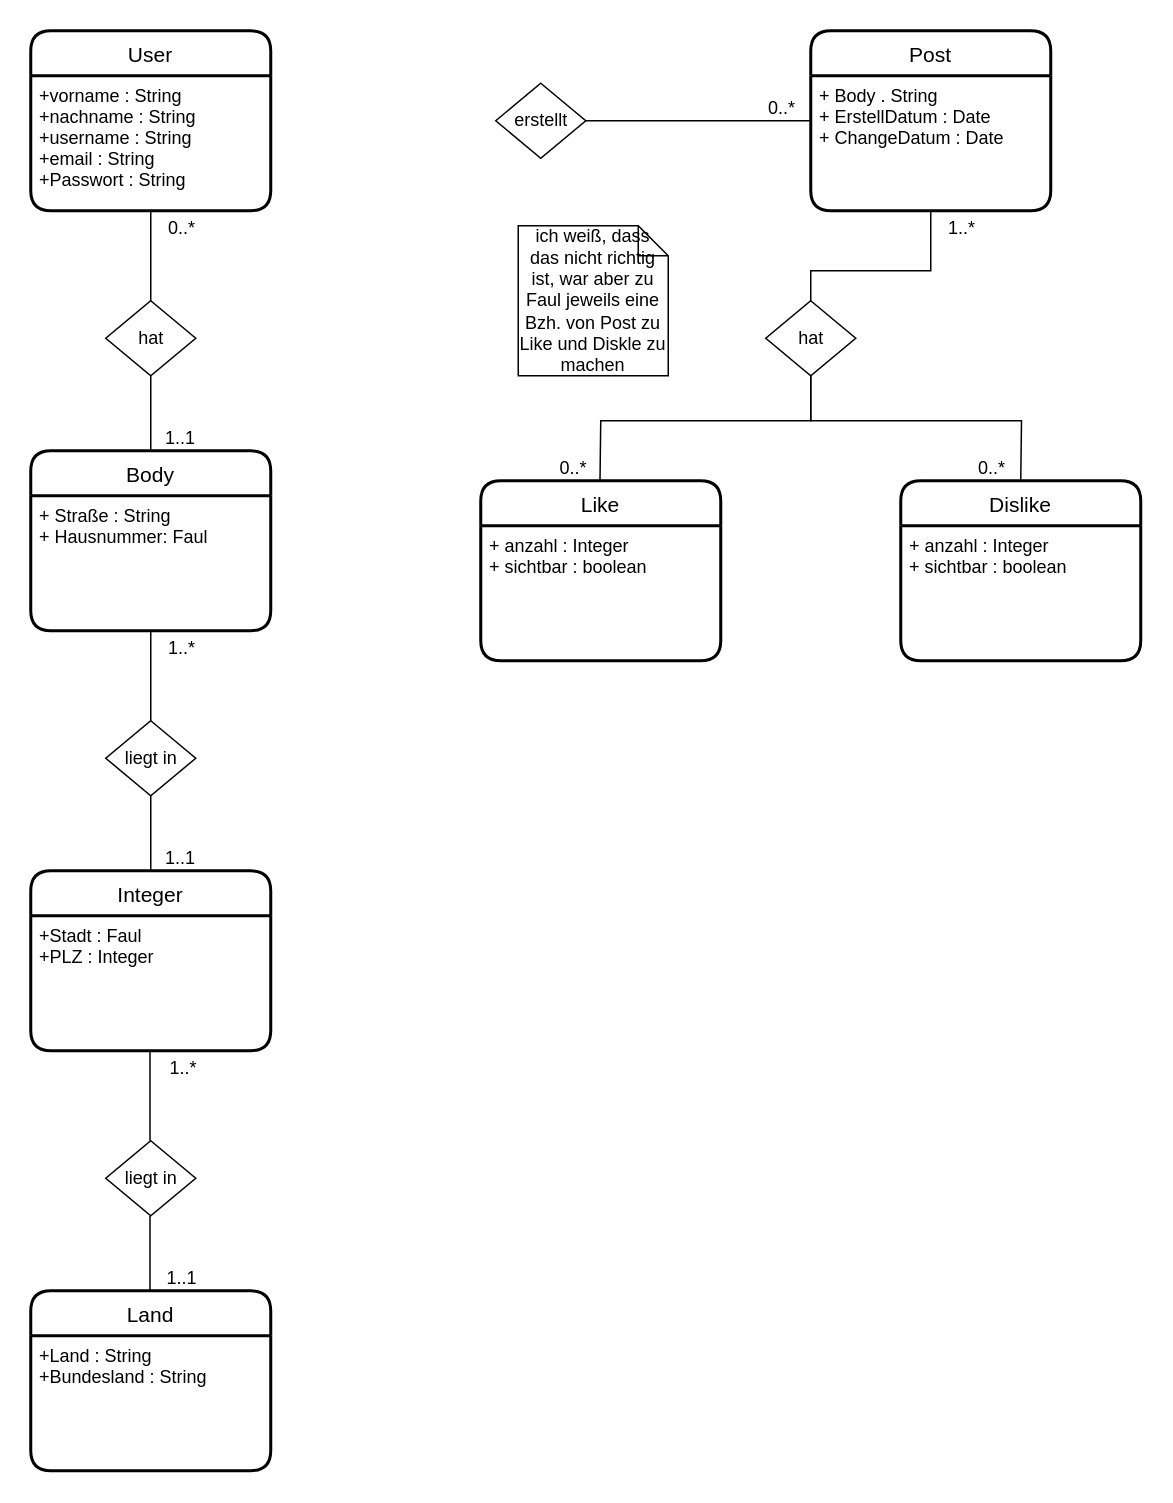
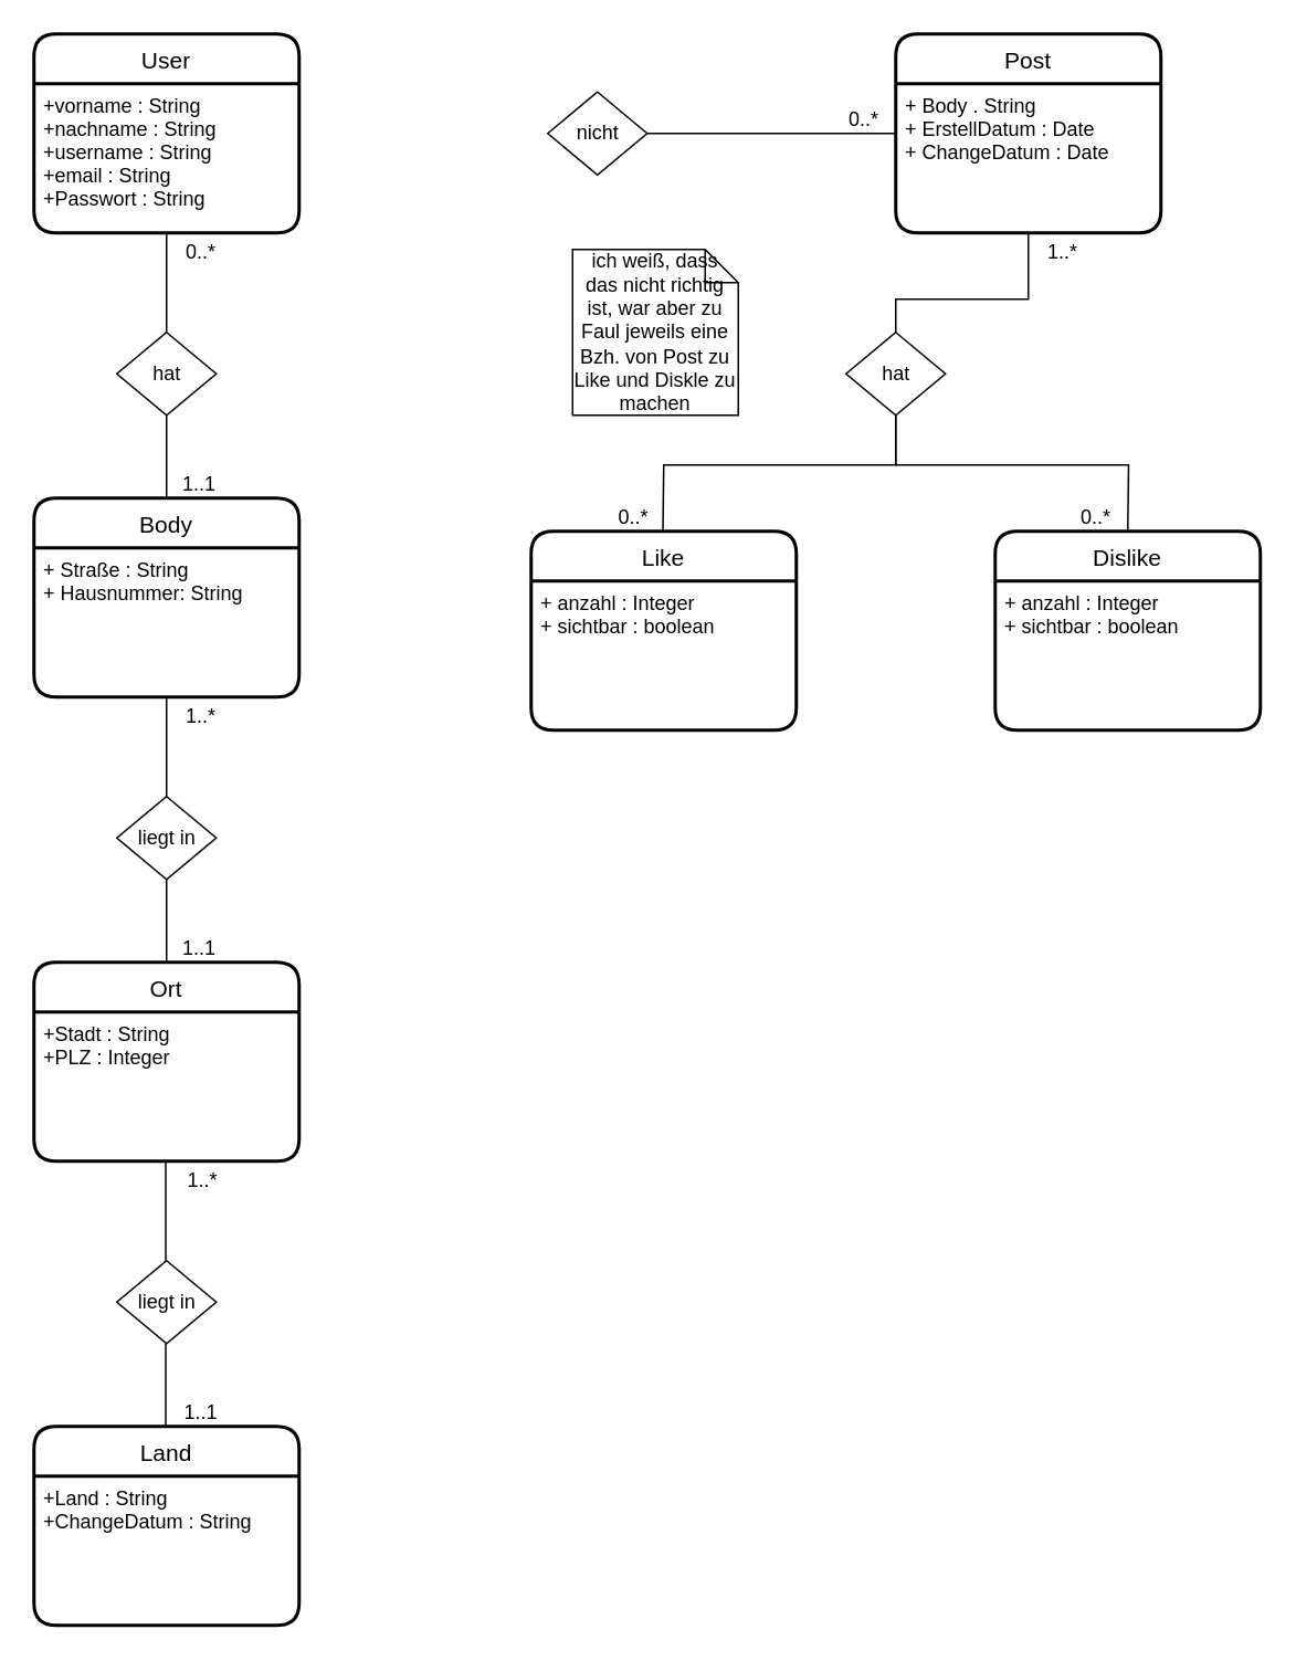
  <mxCell id="0" />
  <mxCell id="1" parent="0" />
  <mxCell id="2" value="User" style="swimlane;childLayout=stackLayout;horizontal=1;startSize=30;horizontalStack=0;rounded=1;fontSize=14;fontStyle=0;strokeWidth=2;resizeParent=0;resizeLast=1;shadow=0;dashed=0;align=center;" vertex="1" parent="1"><mxGeometry x="20" y="20" width="160" height="120" as="geometry"><mxRectangle x="100" y="40" width="60" height="30" as="alternateBounds" /></mxGeometry></mxCell>
  <mxCell id="3" value="+vorname : String&#10;+nachname : String&#10;+username : String&#10;+email : String&#10;+Passwort : String&#10;&#10;" style="align=left;strokeColor=none;fillColor=none;spacingLeft=4;fontSize=12;verticalAlign=top;resizable=0;rotatable=0;part=1;" vertex="1" parent="2"><mxGeometry y="30" width="160" height="90" as="geometry" /></mxCell>
  <mxCell id="4" value="Body" style="swimlane;childLayout=stackLayout;horizontal=1;startSize=30;horizontalStack=0;rounded=1;fontSize=14;fontStyle=0;strokeWidth=2;resizeParent=0;resizeLast=1;shadow=0;dashed=0;align=center;" vertex="1" parent="1"><mxGeometry x="20" y="300" width="160" height="120" as="geometry" /></mxCell>
- <mxCell id="5" value="+ Straße : String&#10;+ Hausnummer: Faul&#10;" style="align=left;strokeColor=none;fillColor=none;spacingLeft=4;fontSize=12;verticalAlign=top;resizable=0;rotatable=0;part=1;" vertex="1" parent="4"><mxGeometry y="30" width="160" height="90" as="geometry" /></mxCell>
+ <mxCell id="5" value="+ Straße : String&#10;+ Hausnummer: String&#10;" style="align=left;strokeColor=none;fillColor=none;spacingLeft=4;fontSize=12;verticalAlign=top;resizable=0;rotatable=0;part=1;" vertex="1" parent="4"><mxGeometry y="30" width="160" height="90" as="geometry" /></mxCell>
  <mxCell id="6" value="hat" style="shape=rhombus;html=1;dashed=0;whitespace=wrap;perimeter=rhombusPerimeter;gradientColor=none;" vertex="1" parent="1"><mxGeometry x="70" y="200" width="60" height="50" as="geometry" /></mxCell>
  <mxCell id="7" value="" style="endArrow=none;html=1;rounded=0;exitX=0.5;exitY=1;exitDx=0;exitDy=0;entryX=0.5;entryY=0;entryDx=0;entryDy=0;" edge="1" parent="1" source="3" target="6"><mxGeometry relative="1" as="geometry"><mxPoint x="260" y="290" as="sourcePoint" /><mxPoint x="420" y="290" as="targetPoint" /></mxGeometry></mxCell>
  <mxCell id="8" value="0..*" style="resizable=0;html=1;align=left;verticalAlign=bottom;gradientColor=none;" connectable="0" vertex="1" parent="7"><mxGeometry x="-1" relative="1" as="geometry"><mxPoint x="10" y="20" as="offset" /></mxGeometry></mxCell>
  <mxCell id="9" value="" style="endArrow=none;html=1;rounded=0;exitX=0.5;exitY=1;exitDx=0;exitDy=0;" edge="1" parent="1" source="6" target="4"><mxGeometry relative="1" as="geometry"><mxPoint x="260" y="290" as="sourcePoint" /><mxPoint x="420" y="290" as="targetPoint" /></mxGeometry></mxCell>
  <mxCell id="10" value="1..1" style="resizable=0;html=1;align=right;verticalAlign=bottom;gradientColor=none;" connectable="0" vertex="1" parent="9"><mxGeometry x="1" relative="1" as="geometry"><mxPoint x="30" as="offset" /></mxGeometry></mxCell>
- <mxCell id="11" value="Integer" style="swimlane;childLayout=stackLayout;horizontal=1;startSize=30;horizontalStack=0;rounded=1;fontSize=14;fontStyle=0;strokeWidth=2;resizeParent=0;resizeLast=1;shadow=0;dashed=0;align=center;gradientColor=none;" vertex="1" parent="1"><mxGeometry x="20" y="580" width="160" height="120" as="geometry" /></mxCell>
- <mxCell id="12" value="+Stadt : Faul&#10;+PLZ : Integer&#10;" style="align=left;strokeColor=none;fillColor=none;spacingLeft=4;fontSize=12;verticalAlign=top;resizable=0;rotatable=0;part=1;" vertex="1" parent="11"><mxGeometry y="30" width="160" height="90" as="geometry" /></mxCell>
+ <mxCell id="11" value="Ort" style="swimlane;childLayout=stackLayout;horizontal=1;startSize=30;horizontalStack=0;rounded=1;fontSize=14;fontStyle=0;strokeWidth=2;resizeParent=0;resizeLast=1;shadow=0;dashed=0;align=center;gradientColor=none;" vertex="1" parent="1"><mxGeometry x="20" y="580" width="160" height="120" as="geometry" /></mxCell>
+ <mxCell id="12" value="+Stadt : String&#10;+PLZ : Integer&#10;" style="align=left;strokeColor=none;fillColor=none;spacingLeft=4;fontSize=12;verticalAlign=top;resizable=0;rotatable=0;part=1;" vertex="1" parent="11"><mxGeometry y="30" width="160" height="90" as="geometry" /></mxCell>
  <mxCell id="13" value="liegt in" style="shape=rhombus;html=1;dashed=0;whitespace=wrap;perimeter=rhombusPerimeter;gradientColor=none;" vertex="1" parent="1"><mxGeometry x="70" y="480" width="60" height="50" as="geometry" /></mxCell>
  <mxCell id="14" value="" style="endArrow=none;html=1;rounded=0;" edge="1" parent="1" source="5"><mxGeometry relative="1" as="geometry"><mxPoint x="100" y="420" as="sourcePoint" /><mxPoint x="100" y="480" as="targetPoint" /></mxGeometry></mxCell>
  <mxCell id="15" value="1..*" style="resizable=0;html=1;align=right;verticalAlign=bottom;gradientColor=none;" connectable="0" vertex="1" parent="14"><mxGeometry x="1" relative="1" as="geometry"><mxPoint x="30" y="-40" as="offset" /></mxGeometry></mxCell>
  <mxCell id="16" value="" style="endArrow=none;html=1;rounded=0;" edge="1" parent="1" target="11"><mxGeometry relative="1" as="geometry"><mxPoint x="100" y="530" as="sourcePoint" /><mxPoint x="260" y="530" as="targetPoint" /></mxGeometry></mxCell>
  <mxCell id="17" value="1..1" style="resizable=0;html=1;align=right;verticalAlign=bottom;gradientColor=none;" connectable="0" vertex="1" parent="16"><mxGeometry x="1" relative="1" as="geometry"><mxPoint x="30" as="offset" /></mxGeometry></mxCell>
  <mxCell id="18" value="Land" style="swimlane;childLayout=stackLayout;horizontal=1;startSize=30;horizontalStack=0;rounded=1;fontSize=14;fontStyle=0;strokeWidth=2;resizeParent=0;resizeLast=1;shadow=0;dashed=0;align=center;gradientColor=none;" vertex="1" parent="1"><mxGeometry x="20" y="860" width="160" height="120" as="geometry" /></mxCell>
- <mxCell id="19" value="+Land : String&#10;+Bundesland : String&#10;" style="align=left;strokeColor=none;fillColor=none;spacingLeft=4;fontSize=12;verticalAlign=top;resizable=0;rotatable=0;part=1;" vertex="1" parent="18"><mxGeometry y="30" width="160" height="90" as="geometry" /></mxCell>
+ <mxCell id="19" value="+Land : String&#10;+ChangeDatum : String&#10;" style="align=left;strokeColor=none;fillColor=none;spacingLeft=4;fontSize=12;verticalAlign=top;resizable=0;rotatable=0;part=1;" vertex="1" parent="18"><mxGeometry y="30" width="160" height="90" as="geometry" /></mxCell>
  <mxCell id="20" value="liegt in" style="shape=rhombus;html=1;dashed=0;whitespace=wrap;perimeter=rhombusPerimeter;gradientColor=none;" vertex="1" parent="1"><mxGeometry x="70" y="760" width="60" height="50" as="geometry" /></mxCell>
  <mxCell id="21" value="" style="endArrow=none;html=1;rounded=0;" edge="1" parent="1"><mxGeometry relative="1" as="geometry"><mxPoint x="99.5" y="700" as="sourcePoint" /><mxPoint x="99.5" y="760" as="targetPoint" /></mxGeometry></mxCell>
  <mxCell id="22" value="1..*" style="resizable=0;html=1;align=right;verticalAlign=bottom;gradientColor=none;" connectable="0" vertex="1" parent="21"><mxGeometry x="1" relative="1" as="geometry"><mxPoint x="31" y="-40" as="offset" /></mxGeometry></mxCell>
  <mxCell id="23" value="" style="endArrow=none;html=1;rounded=0;" edge="1" parent="1"><mxGeometry relative="1" as="geometry"><mxPoint x="99.5" y="810" as="sourcePoint" /><mxPoint x="99.5" y="860" as="targetPoint" /></mxGeometry></mxCell>
  <mxCell id="24" value="1..1" style="resizable=0;html=1;align=right;verticalAlign=bottom;gradientColor=none;" connectable="0" vertex="1" parent="23"><mxGeometry x="1" relative="1" as="geometry"><mxPoint x="31" as="offset" /></mxGeometry></mxCell>
  <mxCell id="25" value="Post" style="swimlane;childLayout=stackLayout;horizontal=1;startSize=30;horizontalStack=0;rounded=1;fontSize=14;fontStyle=0;strokeWidth=2;resizeParent=0;resizeLast=1;shadow=0;dashed=0;align=center;gradientColor=none;" vertex="1" parent="1"><mxGeometry x="540" y="20" width="160" height="120" as="geometry" /></mxCell>
  <mxCell id="26" value="+ Body . String&#10;+ ErstellDatum : Date&#10;+ ChangeDatum : Date&#10;" style="align=left;strokeColor=none;fillColor=none;spacingLeft=4;fontSize=12;verticalAlign=top;resizable=0;rotatable=0;part=1;" vertex="1" parent="25"><mxGeometry y="30" width="160" height="90" as="geometry" /></mxCell>
- <mxCell id="27" value="erstellt" style="shape=rhombus;html=1;dashed=0;whitespace=wrap;perimeter=rhombusPerimeter;gradientColor=none;" vertex="1" parent="1"><mxGeometry x="330" y="55" width="60" height="50" as="geometry" /></mxCell>
+ <mxCell id="27" value="nicht" style="shape=rhombus;html=1;dashed=0;whitespace=wrap;perimeter=rhombusPerimeter;gradientColor=none;" vertex="1" parent="1"><mxGeometry x="330" y="55" width="60" height="50" as="geometry" /></mxCell>
  <mxCell id="28" value="" style="endArrow=none;html=1;rounded=0;exitX=0.5;exitY=1;exitDx=0;exitDy=0;entryX=0;entryY=0.5;entryDx=0;entryDy=0;" edge="1" parent="1" target="25"><mxGeometry relative="1" as="geometry"><mxPoint x="390" y="80" as="sourcePoint" /><mxPoint x="390" y="130" as="targetPoint" /></mxGeometry></mxCell>
  <mxCell id="29" value="0..*" style="resizable=0;html=1;align=right;verticalAlign=bottom;gradientColor=none;" connectable="0" vertex="1" parent="28"><mxGeometry x="1" relative="1" as="geometry"><mxPoint x="-10" as="offset" /></mxGeometry></mxCell>
  <mxCell id="30" value="Like" style="swimlane;childLayout=stackLayout;horizontal=1;startSize=30;horizontalStack=0;rounded=1;fontSize=14;fontStyle=0;strokeWidth=2;resizeParent=0;resizeLast=1;shadow=0;dashed=0;align=center;gradientColor=none;" vertex="1" parent="1"><mxGeometry x="320" y="320" width="160" height="120" as="geometry" /></mxCell>
  <mxCell id="31" value="+ anzahl : Integer&#10;+ sichtbar : boolean&#10;" style="align=left;strokeColor=none;fillColor=none;spacingLeft=4;fontSize=12;verticalAlign=top;resizable=0;rotatable=0;part=1;" vertex="1" parent="30"><mxGeometry y="30" width="160" height="90" as="geometry" /></mxCell>
  <mxCell id="32" value="Dislike" style="swimlane;childLayout=stackLayout;horizontal=1;startSize=30;horizontalStack=0;rounded=1;fontSize=14;fontStyle=0;strokeWidth=2;resizeParent=0;resizeLast=1;shadow=0;dashed=0;align=center;gradientColor=none;" vertex="1" parent="1"><mxGeometry x="600" y="320" width="160" height="120" as="geometry" /></mxCell>
  <mxCell id="33" value="+ anzahl : Integer&#10;+ sichtbar : boolean&#10;" style="align=left;strokeColor=none;fillColor=none;spacingLeft=4;fontSize=12;verticalAlign=top;resizable=0;rotatable=0;part=1;" vertex="1" parent="32"><mxGeometry y="30" width="160" height="90" as="geometry" /></mxCell>
  <mxCell id="34" value="hat" style="shape=rhombus;html=1;dashed=0;whitespace=wrap;perimeter=rhombusPerimeter;gradientColor=none;" vertex="1" parent="1"><mxGeometry x="510" y="200" width="60" height="50" as="geometry" /></mxCell>
  <mxCell id="35" value="" style="endArrow=none;html=1;rounded=0;exitX=0.5;exitY=1;exitDx=0;exitDy=0;entryX=0.5;entryY=0;entryDx=0;entryDy=0;" edge="1" parent="1" source="25"><mxGeometry relative="1" as="geometry"><mxPoint x="540" y="140" as="sourcePoint" /><mxPoint x="540" y="200" as="targetPoint" /><Array as="points"><mxPoint x="620" y="180" /><mxPoint x="540" y="180" /></Array></mxGeometry></mxCell>
  <mxCell id="36" value="1..*" style="resizable=0;html=1;align=left;verticalAlign=bottom;gradientColor=none;" connectable="0" vertex="1" parent="35"><mxGeometry x="-1" relative="1" as="geometry"><mxPoint x="10" y="20" as="offset" /></mxGeometry></mxCell>
  <mxCell id="37" value="" style="endArrow=none;html=1;rounded=0;exitX=0.5;exitY=1;exitDx=0;exitDy=0;" edge="1" parent="1" source="34"><mxGeometry relative="1" as="geometry"><mxPoint x="399.5" y="270" as="sourcePoint" /><mxPoint x="399.5" y="320" as="targetPoint" /><Array as="points"><mxPoint x="540" y="280" /><mxPoint x="400" y="280" /></Array></mxGeometry></mxCell>
  <mxCell id="38" value="0..*" style="resizable=0;html=1;align=right;verticalAlign=bottom;gradientColor=none;" connectable="0" vertex="1" parent="37"><mxGeometry x="1" relative="1" as="geometry"><mxPoint x="-9" as="offset" /></mxGeometry></mxCell>
  <mxCell id="39" value="" style="endArrow=none;html=1;rounded=0;exitX=0.5;exitY=1;exitDx=0;exitDy=0;" edge="1" parent="1" source="34"><mxGeometry relative="1" as="geometry"><mxPoint x="820.5" y="250" as="sourcePoint" /><mxPoint x="680" y="320" as="targetPoint" /><Array as="points"><mxPoint x="540" y="280" /><mxPoint x="680.5" y="280" /></Array></mxGeometry></mxCell>
  <mxCell id="40" value="0..*" style="resizable=0;html=1;align=right;verticalAlign=bottom;gradientColor=none;" connectable="0" vertex="1" parent="39"><mxGeometry x="1" relative="1" as="geometry"><mxPoint x="-10" as="offset" /></mxGeometry></mxCell>
  <mxCell id="41" value="ich weiß, dass das nicht richtig ist, war aber zu Faul jeweils eine Bzh. von Post zu Like und Diskle zu machen " style="shape=note;size=20;whiteSpace=wrap;html=1;gradientColor=none;" vertex="1" parent="1"><mxGeometry x="345" y="150" width="100" height="100" as="geometry" /></mxCell>
